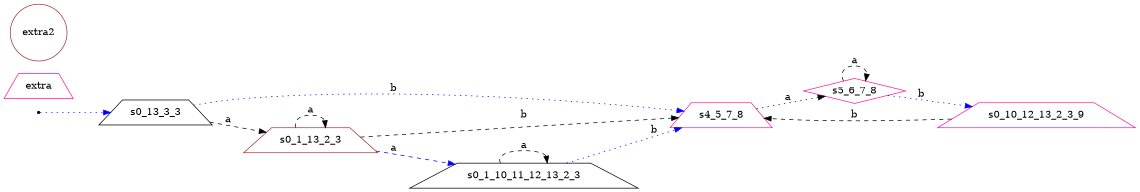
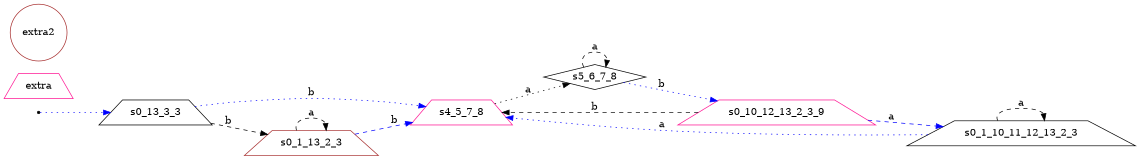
  digraph {
    rankdir=LR
    node [color=black shape=trapezium]
    edge [color=blue style=dashed]
    n1 [label=s0_13_3_3]
    s4_5_7_8 [color=deeppink]
    s0_1_13_2_3 [color=brown]
    __start_point__ [shape=point]
-   s5_6_7_8 [color=deeppink shape=diamond]
+   s5_6_7_8 [shape=diamond]
    s0_10_12_13_2_3_9 [color=deeppink]
    s0_1_10_11_12_13_2_3
    extra [color=deeppink]
    extra2 [color=brown shape=circle]
    n1 -> s4_5_7_8 [label=b style=dotted]
-   n1 -> s0_1_13_2_3 [color=black label=a]
+   n1 -> s0_1_13_2_3 [color=black label=b]
    s4_5_7_8 -> s5_6_7_8 [color=black label=a style=dotted]
-   s0_1_13_2_3 -> s4_5_7_8 [color=black label=b]
+   s0_1_13_2_3 -> s4_5_7_8 [label=b]
    s0_1_13_2_3 -> s0_1_13_2_3 [color=black label=a]
    __start_point__ -> n1 [style=dotted]
    s5_6_7_8 -> s5_6_7_8 [color=black label=a]
    s5_6_7_8 -> s0_10_12_13_2_3_9 [label=b style=dotted]
    s0_10_12_13_2_3_9 -> s4_5_7_8 [color=black label=b]
-   s0_1_13_2_3 -> s0_1_10_11_12_13_2_3 [label=a]
-   s0_1_10_11_12_13_2_3 -> s4_5_7_8 [label=b style=dotted]
+   s0_10_12_13_2_3_9 -> s0_1_10_11_12_13_2_3 [label=a]
+   s0_1_10_11_12_13_2_3 -> s4_5_7_8 [label=a style=dotted]
    s0_1_10_11_12_13_2_3 -> s0_1_10_11_12_13_2_3 [color=black label=a]
  }
